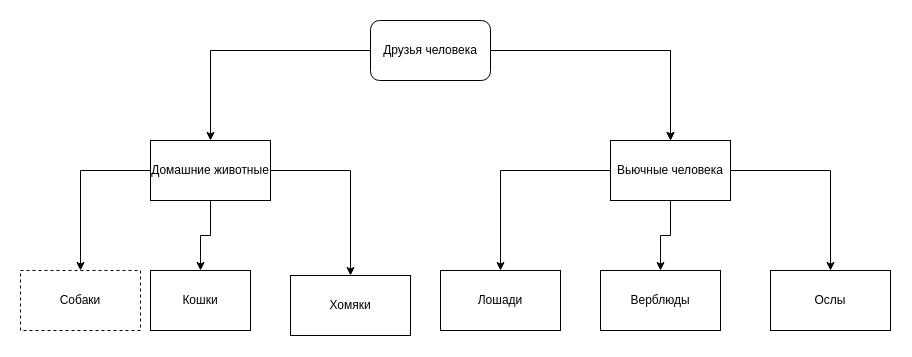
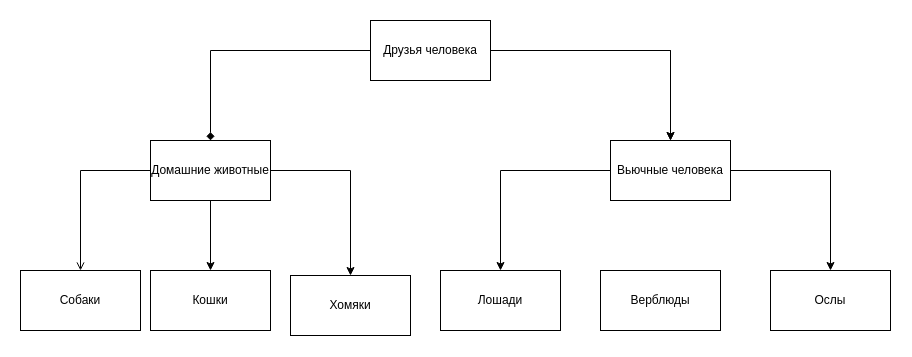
  <mxCell id="0" />
  <mxCell id="1" parent="0" />
  <mxCell id="2" value="" style="edgeStyle=orthogonalEdgeStyle;rounded=0;orthogonalLoop=1;jettySize=auto;html=1;" edge="1" parent="1" source="5" target="9"><mxGeometry relative="1" as="geometry" /></mxCell>
  <mxCell id="3" value="" style="edgeStyle=orthogonalEdgeStyle;rounded=0;orthogonalLoop=1;jettySize=auto;html=1;" edge="1" parent="1" source="5" target="9"><mxGeometry relative="1" as="geometry" /></mxCell>
- <mxCell id="4" value="" style="edgeStyle=orthogonalEdgeStyle;rounded=0;orthogonalLoop=1;jettySize=auto;html=1;" edge="1" parent="1" source="5" target="13"><mxGeometry relative="1" as="geometry" /></mxCell>
- <mxCell id="5" value="Друзья человека" style="whiteSpace=wrap;html=1;rounded=1;" vertex="1" parent="1"><mxGeometry x="370" y="20" width="120" height="60" as="geometry" /></mxCell>
+ <mxCell id="4" value="" style="edgeStyle=orthogonalEdgeStyle;rounded=0;orthogonalLoop=1;jettySize=auto;html=1;endArrow=diamond;" edge="1" parent="1" source="5" target="13"><mxGeometry relative="1" as="geometry" /></mxCell>
+ <mxCell id="5" value="Друзья человека" style="rounded=0;whiteSpace=wrap;html=1;" vertex="1" parent="1"><mxGeometry x="370" y="20" width="120" height="60" as="geometry" /></mxCell>
  <mxCell id="6" value="" style="edgeStyle=orthogonalEdgeStyle;rounded=0;orthogonalLoop=1;jettySize=auto;html=1;" edge="1" parent="1" source="9" target="17"><mxGeometry relative="1" as="geometry" /></mxCell>
- <mxCell id="7" value="" style="edgeStyle=orthogonalEdgeStyle;rounded=0;orthogonalLoop=1;jettySize=auto;html=1;" edge="1" parent="1" source="9" target="18"><mxGeometry relative="1" as="geometry" /></mxCell>
  <mxCell id="8" value="" style="edgeStyle=orthogonalEdgeStyle;rounded=0;orthogonalLoop=1;jettySize=auto;html=1;" edge="1" parent="1" source="9" target="19"><mxGeometry relative="1" as="geometry" /></mxCell>
  <mxCell id="9" value="Вьючные человека" style="whiteSpace=wrap;html=1;rounded=0;" vertex="1" parent="1"><mxGeometry x="610" y="140" width="120" height="60" as="geometry" /></mxCell>
- <mxCell id="10" value="" style="edgeStyle=orthogonalEdgeStyle;rounded=0;orthogonalLoop=1;jettySize=auto;html=1;" edge="1" parent="1" source="13" target="14"><mxGeometry relative="1" as="geometry" /></mxCell>
+ <mxCell id="10" value="" style="edgeStyle=orthogonalEdgeStyle;rounded=0;orthogonalLoop=1;jettySize=auto;html=1;endArrow=open;" edge="1" parent="1" source="13" target="14"><mxGeometry relative="1" as="geometry" /></mxCell>
  <mxCell id="11" value="" style="edgeStyle=orthogonalEdgeStyle;rounded=0;orthogonalLoop=1;jettySize=auto;html=1;" edge="1" parent="1" source="13" target="15"><mxGeometry relative="1" as="geometry" /></mxCell>
  <mxCell id="12" value="" style="edgeStyle=orthogonalEdgeStyle;rounded=0;orthogonalLoop=1;jettySize=auto;html=1;" edge="1" parent="1" source="13" target="16"><mxGeometry relative="1" as="geometry" /></mxCell>
  <mxCell id="13" value="Домашние животные" style="rounded=0;whiteSpace=wrap;html=1;" vertex="1" parent="1"><mxGeometry x="150" y="140" width="120" height="60" as="geometry" /></mxCell>
- <mxCell id="14" value="Собаки" style="whiteSpace=wrap;html=1;rounded=0;dashed=1;" vertex="1" parent="1"><mxGeometry x="20" y="270" width="120" height="60" as="geometry" /></mxCell>
- <mxCell id="15" value="Кошки" style="whiteSpace=wrap;html=1;rounded=0;" vertex="1" parent="1"><mxGeometry x="150" y="270" width="100" height="60" as="geometry" /></mxCell>
+ <mxCell id="14" value="Собаки" style="whiteSpace=wrap;html=1;rounded=0;" vertex="1" parent="1"><mxGeometry x="20" y="270" width="120" height="60" as="geometry" /></mxCell>
+ <mxCell id="15" value="Кошки" style="whiteSpace=wrap;html=1;rounded=0;" vertex="1" parent="1"><mxGeometry x="150" y="270" width="120" height="60" as="geometry" /></mxCell>
  <mxCell id="16" value="Хомяки" style="whiteSpace=wrap;html=1;rounded=0;" vertex="1" parent="1"><mxGeometry x="290" y="275" width="120" height="60" as="geometry" /></mxCell>
  <mxCell id="17" value="Лошади" style="whiteSpace=wrap;html=1;rounded=0;" vertex="1" parent="1"><mxGeometry x="440" y="270" width="120" height="60" as="geometry" /></mxCell>
  <mxCell id="18" value="Верблюды" style="whiteSpace=wrap;html=1;rounded=0;" vertex="1" parent="1"><mxGeometry x="600" y="270" width="120" height="60" as="geometry" /></mxCell>
  <mxCell id="19" value="Ослы" style="whiteSpace=wrap;html=1;rounded=0;" vertex="1" parent="1"><mxGeometry x="770" y="270" width="120" height="60" as="geometry" /></mxCell>
